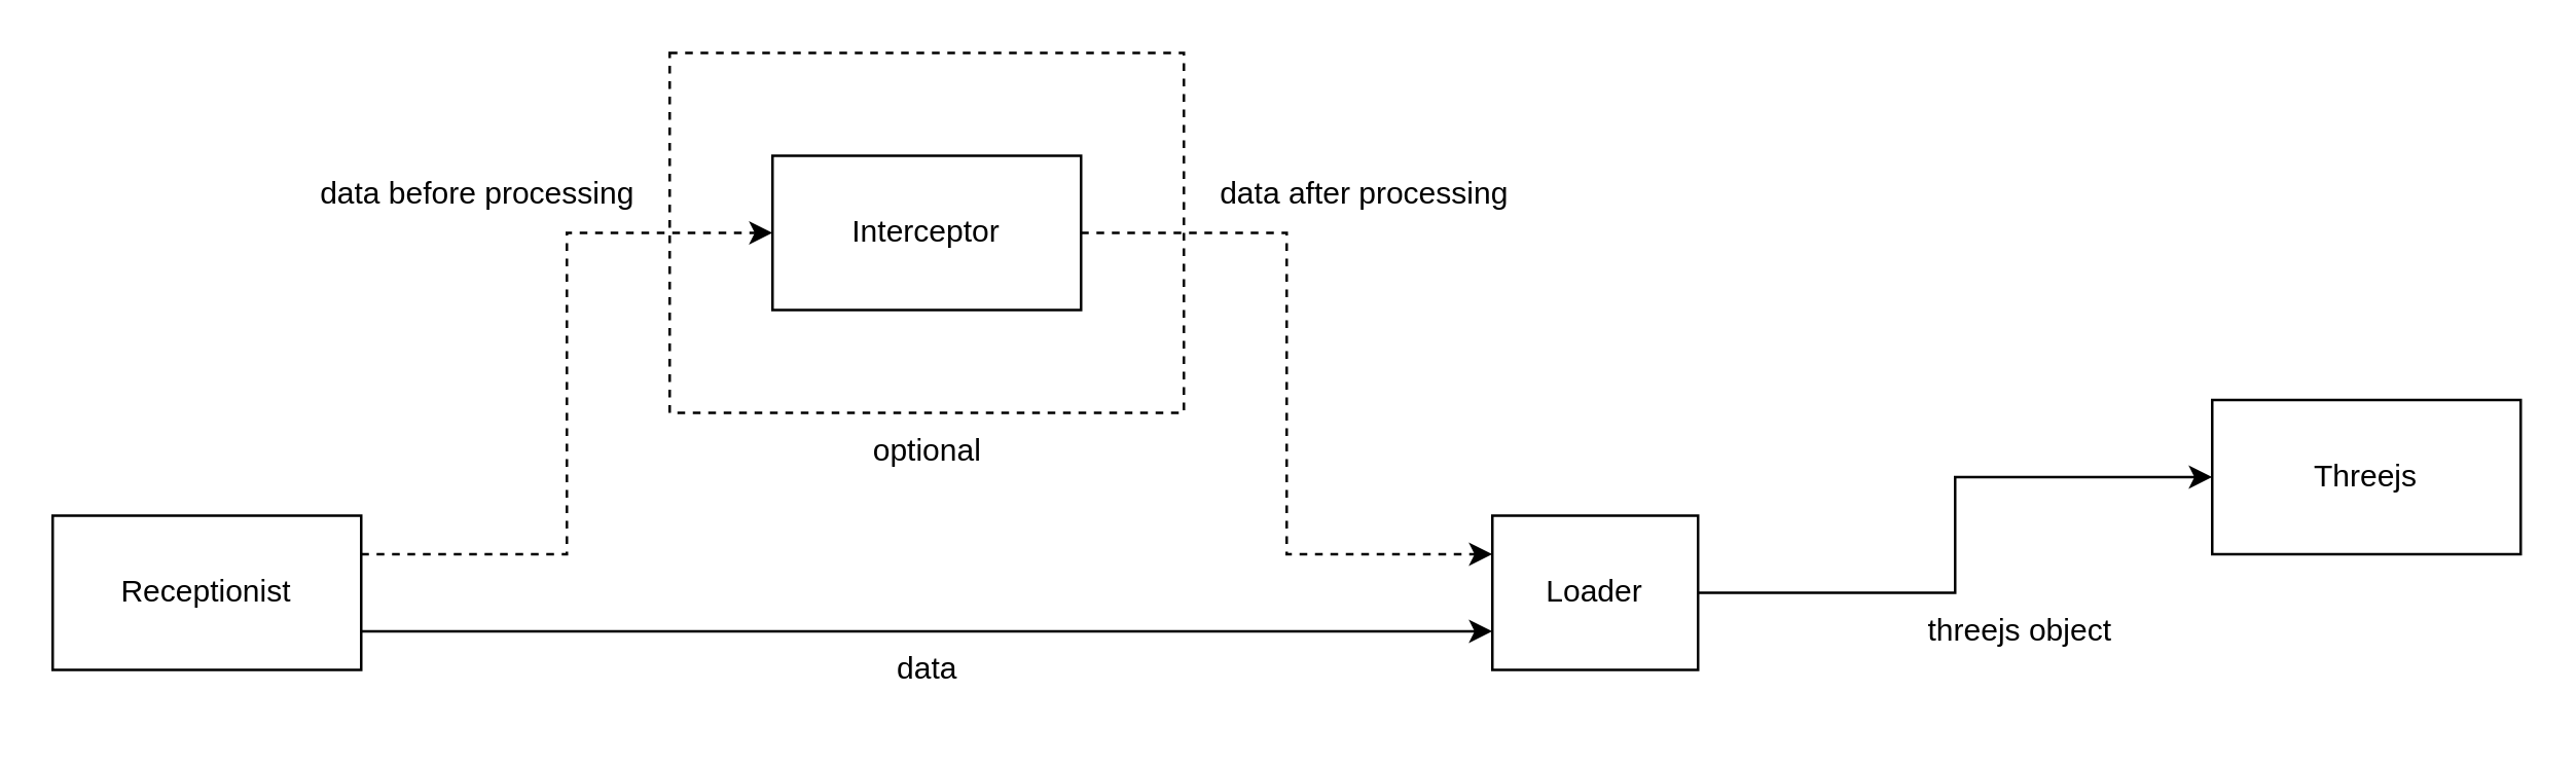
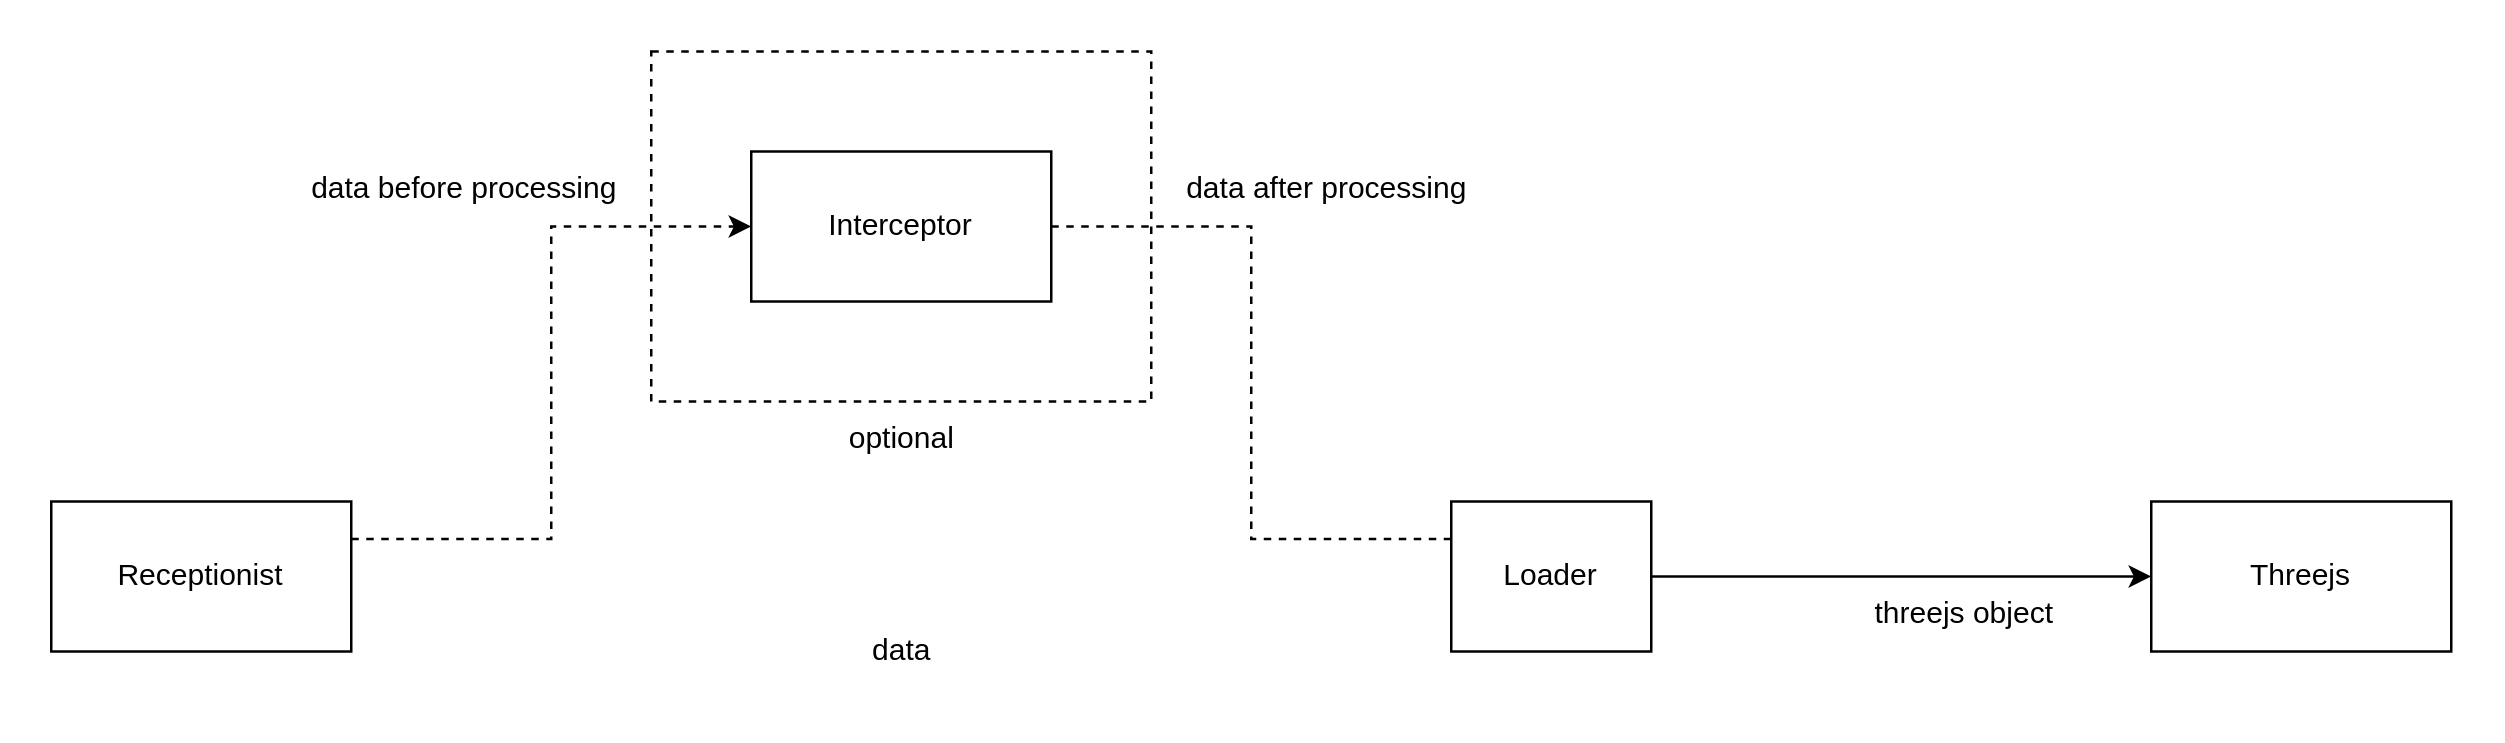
  <mxCell id="0" />
  <mxCell id="1" parent="0" />
  <mxCell id="2" value="" style="rounded=0;whiteSpace=wrap;html=1;dashed=1;" parent="1" vertex="1"><mxGeometry x="260" y="20" width="200" height="140" as="geometry" /></mxCell>
  <mxCell id="3" style="edgeStyle=orthogonalEdgeStyle;rounded=0;orthogonalLoop=1;jettySize=auto;html=1;exitX=1;exitY=0.25;exitDx=0;exitDy=0;entryX=0;entryY=0.5;entryDx=0;entryDy=0;dashed=1;" parent="1" source="5" target="7" edge="1"><mxGeometry relative="1" as="geometry" /></mxCell>
- <mxCell id="4" style="edgeStyle=orthogonalEdgeStyle;rounded=0;orthogonalLoop=1;jettySize=auto;html=1;exitX=1;exitY=0.75;exitDx=0;exitDy=0;entryX=0;entryY=0.75;entryDx=0;entryDy=0;" edge="1" parent="1" source="5" target="9"><mxGeometry relative="1" as="geometry" /></mxCell>
  <mxCell id="5" value="Receptionist" style="rounded=0;whiteSpace=wrap;html=1;" parent="1" vertex="1"><mxGeometry x="20" y="200" width="120" height="60" as="geometry" /></mxCell>
- <mxCell id="6" style="edgeStyle=orthogonalEdgeStyle;rounded=0;orthogonalLoop=1;jettySize=auto;html=1;exitX=1;exitY=0.5;exitDx=0;exitDy=0;entryX=0;entryY=0.25;entryDx=0;entryDy=0;dashed=1;" parent="1" source="7" target="9" edge="1"><mxGeometry relative="1" as="geometry" /></mxCell>
+ <mxCell id="6" style="edgeStyle=orthogonalEdgeStyle;rounded=0;orthogonalLoop=1;jettySize=auto;html=1;exitX=1;exitY=0.5;exitDx=0;exitDy=0;entryX=0;entryY=0.25;entryDx=0;entryDy=0;dashed=1;endArrow=none;" parent="1" source="7" target="9" edge="1"><mxGeometry relative="1" as="geometry" /></mxCell>
  <mxCell id="7" value="Interceptor" style="rounded=0;whiteSpace=wrap;html=1;" parent="1" vertex="1"><mxGeometry x="300" y="60" width="120" height="60" as="geometry" /></mxCell>
  <mxCell id="8" style="edgeStyle=orthogonalEdgeStyle;rounded=0;orthogonalLoop=1;jettySize=auto;html=1;exitX=1;exitY=0.5;exitDx=0;exitDy=0;entryX=0;entryY=0.5;entryDx=0;entryDy=0;" parent="1" source="9" target="13" edge="1"><mxGeometry relative="1" as="geometry" /></mxCell>
  <mxCell id="9" value="Loader" style="rounded=0;whiteSpace=wrap;html=1;" parent="1" vertex="1"><mxGeometry x="580" y="200" width="80" height="60" as="geometry" /></mxCell>
  <mxCell id="10" value="data before processing" style="text;html=1;align=center;verticalAlign=middle;resizable=0;points=[];autosize=1;strokeColor=none;fillColor=none;" parent="1" vertex="1"><mxGeometry x="110" y="60" width="150" height="30" as="geometry" /></mxCell>
  <mxCell id="11" value="data after processing" style="text;html=1;align=center;verticalAlign=middle;resizable=0;points=[];autosize=1;strokeColor=none;fillColor=none;" parent="1" vertex="1"><mxGeometry x="460" y="60" width="140" height="30" as="geometry" /></mxCell>
  <mxCell id="12" value="optional" style="text;html=1;align=center;verticalAlign=middle;resizable=0;points=[];autosize=1;strokeColor=none;fillColor=none;" parent="1" vertex="1"><mxGeometry x="325" y="160" width="70" height="30" as="geometry" /></mxCell>
- <mxCell id="13" value="Threejs" style="rounded=0;whiteSpace=wrap;html=1;" parent="1" vertex="1"><mxGeometry x="860" y="155" width="120" height="60" as="geometry" /></mxCell>
+ <mxCell id="13" value="Threejs" style="rounded=0;whiteSpace=wrap;html=1;" parent="1" vertex="1"><mxGeometry x="860" y="200" width="120" height="60" as="geometry" /></mxCell>
  <mxCell id="14" value="threejs object" style="text;html=1;align=center;verticalAlign=middle;resizable=0;points=[];autosize=1;strokeColor=none;fillColor=none;" parent="1" vertex="1"><mxGeometry x="740" y="230" width="90" height="30" as="geometry" /></mxCell>
  <mxCell id="15" value="data" style="text;html=1;align=center;verticalAlign=middle;resizable=0;points=[];autosize=1;strokeColor=none;fillColor=none;" vertex="1" parent="1"><mxGeometry x="335" y="245" width="50" height="30" as="geometry" /></mxCell>
